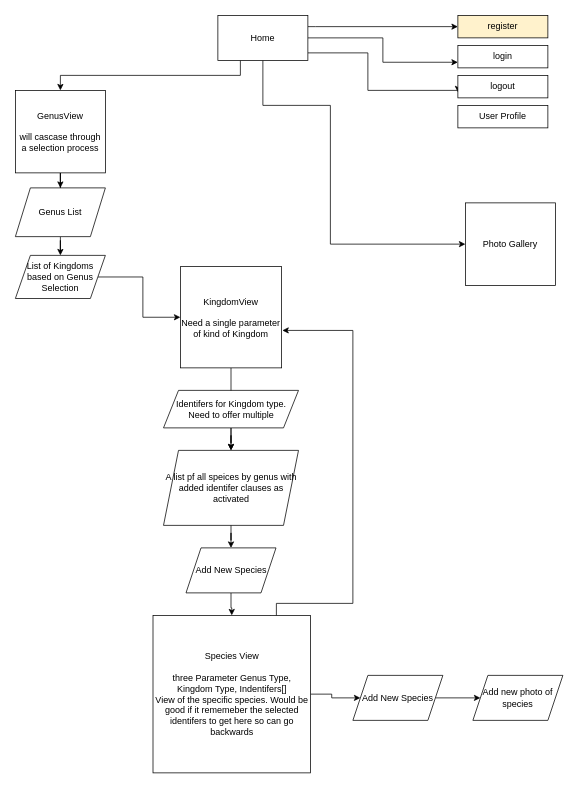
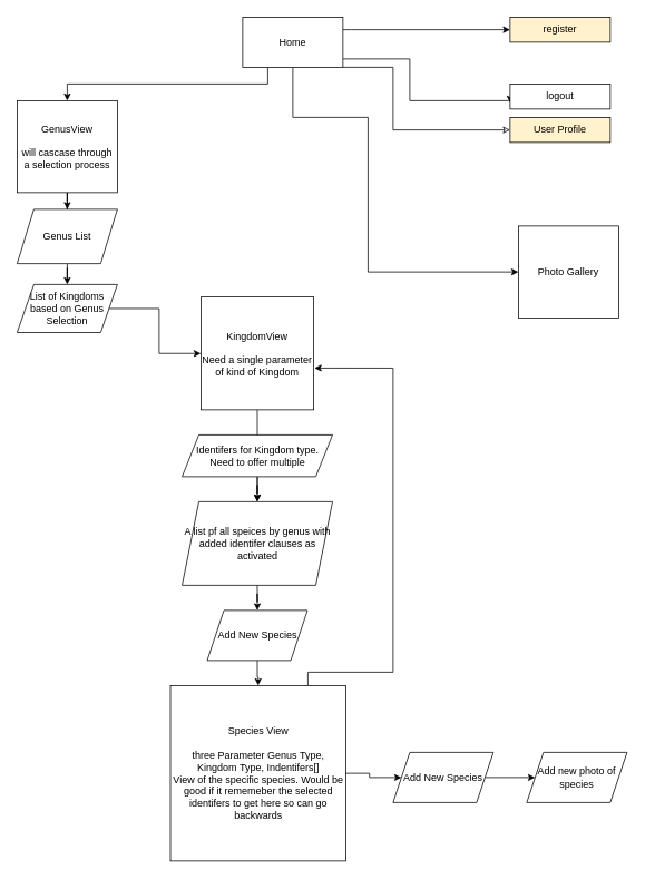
  <mxCell id="0" />
  <mxCell id="1" parent="0" />
  <mxCell id="2" style="edgeStyle=orthogonalEdgeStyle;rounded=0;orthogonalLoop=1;jettySize=auto;html=1;exitX=0.25;exitY=1;exitDx=0;exitDy=0;" edge="1" parent="1" source="7" target="9"><mxGeometry relative="1" as="geometry"><mxPoint x="140" y="100" as="targetPoint" /></mxGeometry></mxCell>
  <mxCell id="3" value="" style="edgeStyle=orthogonalEdgeStyle;rounded=0;orthogonalLoop=1;jettySize=auto;html=1;" edge="1" parent="1" source="7" target="10"><mxGeometry relative="1" as="geometry"><Array as="points"><mxPoint x="420" y="35" /><mxPoint x="420" y="35" /></Array></mxGeometry></mxCell>
  <mxCell id="4" value="" style="edgeStyle=orthogonalEdgeStyle;rounded=0;orthogonalLoop=1;jettySize=auto;html=1;" edge="1" parent="1" source="7" target="13"><mxGeometry relative="1" as="geometry"><Array as="points"><mxPoint x="350" y="140" /><mxPoint x="440" y="140" /><mxPoint x="440" y="325" /></Array></mxGeometry></mxCell>
- <mxCell id="5" style="edgeStyle=orthogonalEdgeStyle;rounded=0;orthogonalLoop=1;jettySize=auto;html=1;entryX=0;entryY=0.75;entryDx=0;entryDy=0;" edge="1" parent="1" source="7" target="11"><mxGeometry relative="1" as="geometry"><mxPoint x="600" y="80" as="targetPoint" /></mxGeometry></mxCell>
  <mxCell id="6" style="edgeStyle=orthogonalEdgeStyle;rounded=0;orthogonalLoop=1;jettySize=auto;html=1;entryX=0;entryY=0.75;entryDx=0;entryDy=0;" edge="1" parent="1" source="7" target="12"><mxGeometry relative="1" as="geometry"><mxPoint x="600" y="120" as="targetPoint" /><Array as="points"><mxPoint x="490" y="70" /><mxPoint x="490" y="120" /><mxPoint x="610" y="120" /></Array></mxGeometry></mxCell>
  <mxCell id="7" value="Home&lt;br&gt;" style="rounded=0;whiteSpace=wrap;html=1;" vertex="1" parent="1"><mxGeometry x="290" y="20" width="120" height="60" as="geometry" /></mxCell>
  <mxCell id="8" value="" style="edgeStyle=orthogonalEdgeStyle;rounded=0;orthogonalLoop=1;jettySize=auto;html=1;" edge="1" parent="1" source="9" target="16"><mxGeometry relative="1" as="geometry" /></mxCell>
  <mxCell id="9" value="GenusView&lt;br&gt;&lt;br&gt;will cascase through a selection process" style="rounded=0;whiteSpace=wrap;html=1;" vertex="1" parent="1"><mxGeometry x="20" y="120" width="120" height="110" as="geometry" /></mxCell>
  <mxCell id="10" value="register" style="whiteSpace=wrap;html=1;rounded=0;fillColor=#fff2cc;" vertex="1" parent="1"><mxGeometry x="610" y="20" width="120" height="30" as="geometry" /></mxCell>
- <mxCell id="11" value="login" style="rounded=0;whiteSpace=wrap;html=1;" vertex="1" parent="1"><mxGeometry x="610" y="60" width="120" height="30" as="geometry" /></mxCell>
  <mxCell id="12" value="logout" style="rounded=0;whiteSpace=wrap;html=1;" vertex="1" parent="1"><mxGeometry x="610" y="100" width="120" height="30" as="geometry" /></mxCell>
  <mxCell id="13" value="Photo Gallery" style="whiteSpace=wrap;html=1;rounded=0;" vertex="1" parent="1"><mxGeometry x="620" y="270" width="120" height="110" as="geometry" /></mxCell>
  <mxCell id="14" style="edgeStyle=orthogonalEdgeStyle;rounded=0;orthogonalLoop=1;jettySize=auto;html=1;exitX=0.5;exitY=1;exitDx=0;exitDy=0;" edge="1" parent="1" source="9" target="9"><mxGeometry relative="1" as="geometry" /></mxCell>
  <mxCell id="15" value="" style="edgeStyle=orthogonalEdgeStyle;rounded=0;orthogonalLoop=1;jettySize=auto;html=1;" edge="1" parent="1" source="16" target="18"><mxGeometry relative="1" as="geometry" /></mxCell>
  <mxCell id="16" value="Genus List" style="shape=parallelogram;perimeter=parallelogramPerimeter;whiteSpace=wrap;html=1;fixedSize=1;rounded=0;" vertex="1" parent="1"><mxGeometry x="20" y="250" width="120" height="65" as="geometry" /></mxCell>
  <mxCell id="17" value="" style="edgeStyle=orthogonalEdgeStyle;rounded=0;orthogonalLoop=1;jettySize=auto;html=1;" edge="1" parent="1" source="18" target="22"><mxGeometry relative="1" as="geometry" /></mxCell>
  <mxCell id="18" value="List of Kingdoms based on Genus Selection" style="shape=parallelogram;perimeter=parallelogramPerimeter;whiteSpace=wrap;html=1;fixedSize=1;rounded=0;" vertex="1" parent="1"><mxGeometry x="20" y="340" width="120" height="57.5" as="geometry" /></mxCell>
- <mxCell id="20" value="User Profile" style="rounded=0;whiteSpace=wrap;html=1;" vertex="1" parent="1"><mxGeometry x="610" y="140" width="120" height="30" as="geometry" /></mxCell>
+ <mxCell id="19" style="edgeStyle=orthogonalEdgeStyle;rounded=0;orthogonalLoop=1;jettySize=auto;html=1;entryX=1;entryY=1;entryDx=0;entryDy=0;startArrow=classic;startFill=0;endArrow=none;endFill=0;" edge="1" parent="1" source="20" target="7"><mxGeometry relative="1" as="geometry"><Array as="points"><mxPoint x="470" y="155" /><mxPoint x="470" y="80" /></Array></mxGeometry></mxCell>
+ <mxCell id="20" value="User Profile" style="rounded=0;whiteSpace=wrap;html=1;fillColor=#fff2cc;" vertex="1" parent="1"><mxGeometry x="610" y="140" width="120" height="30" as="geometry" /></mxCell>
  <mxCell id="21" value="" style="edgeStyle=orthogonalEdgeStyle;rounded=0;orthogonalLoop=1;jettySize=auto;html=1;" edge="1" parent="1" source="22" target="26"><mxGeometry relative="1" as="geometry" /></mxCell>
  <mxCell id="22" value="KingdomView&lt;br&gt;&lt;br&gt;Need a single parameter of kind of Kingdom" style="whiteSpace=wrap;html=1;aspect=fixed;" vertex="1" parent="1"><mxGeometry x="240" y="355" width="135" height="135" as="geometry" /></mxCell>
  <mxCell id="23" value="" style="edgeStyle=orthogonalEdgeStyle;rounded=0;orthogonalLoop=1;jettySize=auto;html=1;" edge="1" parent="1" source="24" target="26"><mxGeometry relative="1" as="geometry" /></mxCell>
  <mxCell id="24" value="Identifers for Kingdom type. Need to offer multiple" style="shape=parallelogram;perimeter=parallelogramPerimeter;whiteSpace=wrap;html=1;fixedSize=1;" vertex="1" parent="1"><mxGeometry x="217.5" y="520" width="180" height="50" as="geometry" /></mxCell>
  <mxCell id="25" value="" style="edgeStyle=orthogonalEdgeStyle;rounded=0;orthogonalLoop=1;jettySize=auto;html=1;" edge="1" parent="1" source="30" target="29"><mxGeometry relative="1" as="geometry" /></mxCell>
  <mxCell id="26" value="A list pf all speices by genus with added identifer clauses as activated" style="shape=parallelogram;perimeter=parallelogramPerimeter;whiteSpace=wrap;html=1;fixedSize=1;" vertex="1" parent="1"><mxGeometry x="217.5" y="600" width="180" height="100" as="geometry" /></mxCell>
  <mxCell id="27" style="edgeStyle=orthogonalEdgeStyle;rounded=0;orthogonalLoop=1;jettySize=auto;html=1;entryX=1.007;entryY=0.63;entryDx=0;entryDy=0;entryPerimeter=0;" edge="1" parent="1" target="22"><mxGeometry relative="1" as="geometry"><mxPoint x="460" y="450" as="targetPoint" /><mxPoint x="360" y="820" as="sourcePoint" /><Array as="points"><mxPoint x="360" y="830" /><mxPoint x="368" y="830" /><mxPoint x="368" y="804" /><mxPoint x="470" y="804" /><mxPoint x="470" y="440" /></Array></mxGeometry></mxCell>
  <mxCell id="28" value="" style="edgeStyle=orthogonalEdgeStyle;rounded=0;orthogonalLoop=1;jettySize=auto;html=1;" edge="1" parent="1" source="29" target="33"><mxGeometry relative="1" as="geometry" /></mxCell>
  <mxCell id="29" value="Species View&lt;br&gt;&lt;br&gt;three Parameter Genus Type, Kingdom Type, Indentifers[]&lt;br&gt;View of the specific species. Would be good if it rememeber the selected identifers to get here so can go backwards" style="whiteSpace=wrap;html=1;aspect=fixed;" vertex="1" parent="1"><mxGeometry x="203.5" y="820" width="210" height="210" as="geometry" /></mxCell>
  <mxCell id="30" value="Add New Species" style="shape=parallelogram;perimeter=parallelogramPerimeter;whiteSpace=wrap;html=1;fixedSize=1;" vertex="1" parent="1"><mxGeometry x="247.5" y="730" width="120" height="60" as="geometry" /></mxCell>
  <mxCell id="31" value="" style="edgeStyle=orthogonalEdgeStyle;rounded=0;orthogonalLoop=1;jettySize=auto;html=1;" edge="1" parent="1" source="26" target="30"><mxGeometry relative="1" as="geometry"><mxPoint x="307.5" y="700" as="sourcePoint" /><mxPoint x="307.5" y="740" as="targetPoint" /></mxGeometry></mxCell>
  <mxCell id="32" value="" style="edgeStyle=orthogonalEdgeStyle;rounded=0;orthogonalLoop=1;jettySize=auto;html=1;" edge="1" parent="1" source="33" target="34"><mxGeometry relative="1" as="geometry" /></mxCell>
  <mxCell id="33" value="Add New Species" style="shape=parallelogram;perimeter=parallelogramPerimeter;whiteSpace=wrap;html=1;fixedSize=1;" vertex="1" parent="1"><mxGeometry x="470" y="900" width="120" height="60" as="geometry" /></mxCell>
  <mxCell id="34" value="Add new photo of species" style="shape=parallelogram;perimeter=parallelogramPerimeter;whiteSpace=wrap;html=1;fixedSize=1;" vertex="1" parent="1"><mxGeometry x="630" y="900" width="120" height="60" as="geometry" /></mxCell>
